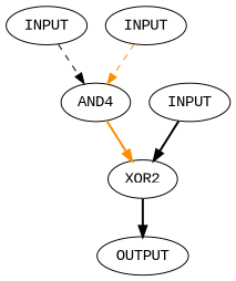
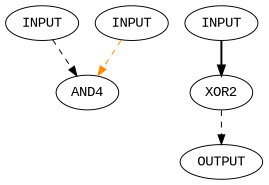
  digraph {
    fontname="Liberation Mono"
    node [fontname="Liberation Mono"]
    edge [color=black fontname="Liberation Mono" style=dashed]
    n1 [label=INPUT]
    n2 [label=AND4]
    n3 [label=XOR2]
    n4 [label=INPUT]
    n5 [label=INPUT]
    n6 [label=OUTPUT]
    n1 -> n2
-   n2 -> n3 [color=darkorange style=bold]
-   n3 -> n6 [style=bold]
+   n3 -> n6
    n4 -> n2 [color=darkorange]
    n5 -> n3 [style=bold]
  }
